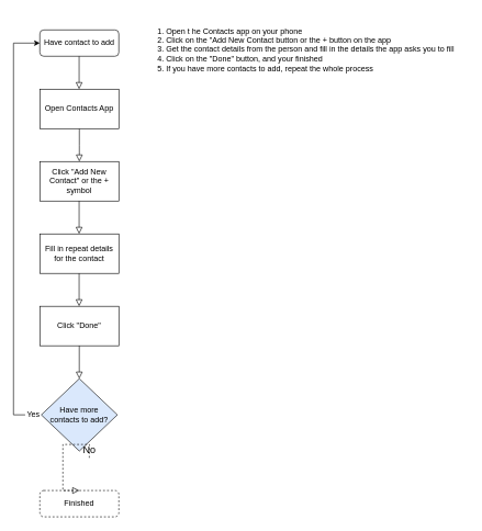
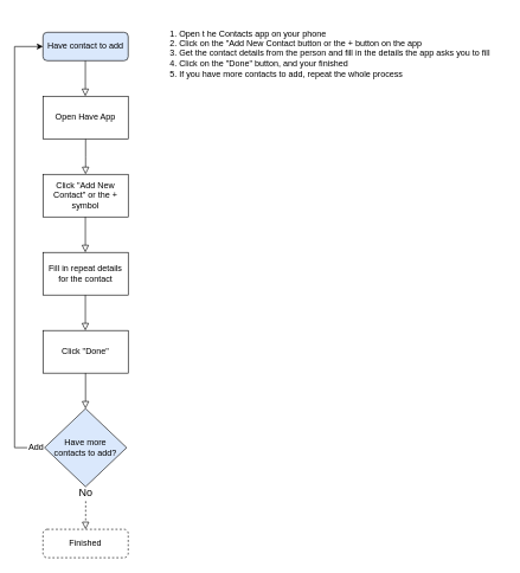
  <mxCell id="0" />
  <mxCell id="1" parent="0" />
- <mxCell id="2" value="Have contact to add" style="rounded=1;whiteSpace=wrap;html=1;fontSize=12;glass=0;strokeWidth=1;shadow=0;" parent="1" vertex="1"><mxGeometry x="60" y="45" width="120" height="40" as="geometry" /></mxCell>
+ <mxCell id="2" value="Have contact to add" style="rounded=1;whiteSpace=wrap;html=1;fontSize=12;glass=0;strokeWidth=1;shadow=0;fillColor=#dae8fc;" parent="1" vertex="1"><mxGeometry x="60" y="45" width="120" height="40" as="geometry" /></mxCell>
  <mxCell id="3" value="" style="rounded=0;html=1;jettySize=auto;orthogonalLoop=1;fontSize=11;endArrow=block;endFill=0;endSize=8;strokeWidth=1;shadow=0;labelBackgroundColor=none;edgeStyle=orthogonalEdgeStyle;exitX=0.5;exitY=1;exitDx=0;exitDy=0;" parent="1" source="4" edge="1"><mxGeometry y="20" relative="1" as="geometry"><mxPoint as="offset" /><mxPoint x="120" y="205" as="sourcePoint" /><mxPoint x="120" y="245" as="targetPoint" /></mxGeometry></mxCell>
- <mxCell id="4" value="Open Contacts App" style="rounded=0;whiteSpace=wrap;html=1;" parent="1" vertex="1"><mxGeometry x="60" y="135" width="120" height="60" as="geometry" /></mxCell>
+ <mxCell id="4" value="Open Have App" style="rounded=0;whiteSpace=wrap;html=1;" parent="1" vertex="1"><mxGeometry x="60" y="135" width="120" height="60" as="geometry" /></mxCell>
  <mxCell id="5" value="Click &quot;Add New Contact&quot; or the + symbol" style="rounded=0;whiteSpace=wrap;html=1;" parent="1" vertex="1"><mxGeometry x="60" y="245" width="120" height="60" as="geometry" /></mxCell>
  <mxCell id="6" value="Fill in repeat details for the contact" style="rounded=0;whiteSpace=wrap;html=1;" parent="1" vertex="1"><mxGeometry x="60" y="355" width="120" height="60" as="geometry" /></mxCell>
  <mxCell id="7" value="" style="rounded=0;html=1;jettySize=auto;orthogonalLoop=1;fontSize=11;endArrow=block;endFill=0;endSize=8;strokeWidth=1;shadow=0;labelBackgroundColor=none;edgeStyle=orthogonalEdgeStyle;exitX=0.5;exitY=1;exitDx=0;exitDy=0;" parent="1" edge="1"><mxGeometry y="20" relative="1" as="geometry"><mxPoint as="offset" /><mxPoint x="119.66" y="85" as="sourcePoint" /><mxPoint x="119.66" y="135" as="targetPoint" /></mxGeometry></mxCell>
  <mxCell id="8" value="" style="rounded=0;html=1;jettySize=auto;orthogonalLoop=1;fontSize=11;endArrow=block;endFill=0;endSize=8;strokeWidth=1;shadow=0;labelBackgroundColor=none;edgeStyle=orthogonalEdgeStyle;exitX=0.5;exitY=1;exitDx=0;exitDy=0;" parent="1" edge="1"><mxGeometry y="20" relative="1" as="geometry"><mxPoint as="offset" /><mxPoint x="119.66" y="305" as="sourcePoint" /><mxPoint x="119.66" y="355" as="targetPoint" /></mxGeometry></mxCell>
  <mxCell id="9" value="" style="rounded=0;html=1;jettySize=auto;orthogonalLoop=1;fontSize=11;endArrow=block;endFill=0;endSize=8;strokeWidth=1;shadow=0;labelBackgroundColor=none;edgeStyle=orthogonalEdgeStyle;exitX=0.5;exitY=1;exitDx=0;exitDy=0;" parent="1" edge="1"><mxGeometry y="20" relative="1" as="geometry"><mxPoint as="offset" /><mxPoint x="119.66" y="415" as="sourcePoint" /><mxPoint x="119.66" y="465" as="targetPoint" /></mxGeometry></mxCell>
  <mxCell id="10" value="Finished" style="rounded=1;whiteSpace=wrap;html=1;fontSize=12;glass=0;strokeWidth=1;shadow=0;dashed=1;" parent="1" vertex="1"><mxGeometry x="60" y="745" width="120" height="40" as="geometry" /></mxCell>
  <mxCell id="11" value="&lt;ol&gt;&lt;li&gt;Open t he Contacts app on your phone&lt;/li&gt;&lt;li&gt;Click on the &quot;Add New Contact button or the + button on the app&lt;/li&gt;&lt;li&gt;Get the contact details from the person and fill in the details the app asks you to fill&lt;/li&gt;&lt;li&gt;Click on the &quot;Done&quot; button, and your finished&lt;/li&gt;&lt;li&gt;If you have more contacts to add, repeat the whole process&lt;/li&gt;&lt;/ol&gt;" style="text;html=1;align=left;verticalAlign=middle;resizable=0;points=[];autosize=1;strokeColor=none;fillColor=none;" parent="1" vertex="1"><mxGeometry x="210" y="20" width="500" height="110" as="geometry" /></mxCell>
  <mxCell id="12" style="edgeStyle=orthogonalEdgeStyle;rounded=0;orthogonalLoop=1;jettySize=auto;html=1;entryX=0;entryY=0.75;entryDx=0;entryDy=0;exitX=0.194;exitY=0.5;exitDx=0;exitDy=0;exitPerimeter=0;" edge="1" parent="1" source="17"><mxGeometry relative="1" as="geometry"><mxPoint x="60" y="65" as="targetPoint" /><mxPoint x="20" y="645" as="sourcePoint" /><Array as="points"><mxPoint x="20" y="630" /><mxPoint x="20" y="65" /></Array></mxGeometry></mxCell>
  <mxCell id="13" value="Have more &lt;br&gt;contacts to add?" style="rhombus;whiteSpace=wrap;html=1;fillColor=#dae8fc;" vertex="1" parent="1"><mxGeometry x="62.25" y="575" width="115.5" height="110" as="geometry" /></mxCell>
  <mxCell id="14" value="Click &quot;Done&quot;" style="rounded=0;whiteSpace=wrap;html=1;" vertex="1" parent="1"><mxGeometry x="60" y="465" width="120" height="60" as="geometry" /></mxCell>
  <mxCell id="15" value="" style="rounded=0;html=1;jettySize=auto;orthogonalLoop=1;fontSize=11;endArrow=block;endFill=0;endSize=8;strokeWidth=1;shadow=0;labelBackgroundColor=none;edgeStyle=orthogonalEdgeStyle;exitX=0.5;exitY=1;exitDx=0;exitDy=0;" edge="1" parent="1"><mxGeometry y="20" relative="1" as="geometry"><mxPoint as="offset" /><mxPoint x="119.9" y="525" as="sourcePoint" /><mxPoint x="119.9" y="575" as="targetPoint" /></mxGeometry></mxCell>
  <mxCell id="16" value="" style="rounded=0;html=1;jettySize=auto;orthogonalLoop=1;fontSize=11;endArrow=block;endFill=0;endSize=8;strokeWidth=1;shadow=0;labelBackgroundColor=none;edgeStyle=orthogonalEdgeStyle;entryX=0.5;entryY=0;entryDx=0;entryDy=0;exitX=0.504;exitY=0.012;exitDx=0;exitDy=0;exitPerimeter=0;dashed=1;" edge="1" parent="1" source="18" target="10"><mxGeometry y="20" relative="1" as="geometry"><mxPoint as="offset" /><mxPoint x="130" y="725" as="sourcePoint" /><mxPoint x="119.92" y="735" as="targetPoint" /></mxGeometry></mxCell>
- <mxCell id="17" value="&lt;font style=&quot;font-size: 12px;&quot;&gt;Yes&lt;/font&gt;" style="text;html=1;align=center;verticalAlign=middle;resizable=0;points=[];autosize=1;strokeColor=none;fillColor=none;" vertex="1" parent="1"><mxGeometry x="30" y="615" width="40" height="30" as="geometry" /></mxCell>
- <mxCell id="18" value="&lt;font style=&quot;font-size: 15px;&quot;&gt;No&lt;/font&gt;" style="text;html=1;align=center;verticalAlign=bottom;resizable=0;points=[];autosize=1;strokeColor=none;fillColor=none;labelPosition=center;verticalLabelPosition=top;" vertex="1" parent="1"><mxGeometry x="115" y="695" width="40" height="30" as="geometry" /></mxCell>
+ <mxCell id="17" value="&lt;font style=&quot;font-size: 12px;&quot;&gt;Add&lt;/font&gt;" style="text;html=1;align=center;verticalAlign=middle;resizable=0;points=[];autosize=1;strokeColor=none;fillColor=none;" vertex="1" parent="1"><mxGeometry x="30" y="615" width="40" height="30" as="geometry" /></mxCell>
+ <mxCell id="18" value="&lt;font style=&quot;font-size: 15px;&quot;&gt;No&lt;/font&gt;" style="text;html=1;align=center;verticalAlign=bottom;resizable=0;points=[];autosize=1;strokeColor=none;fillColor=none;labelPosition=center;verticalLabelPosition=top;" vertex="1" parent="1"><mxGeometry x="100" y="705" width="40" height="30" as="geometry" /></mxCell>
